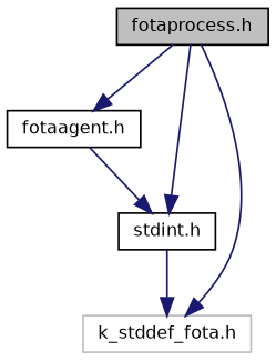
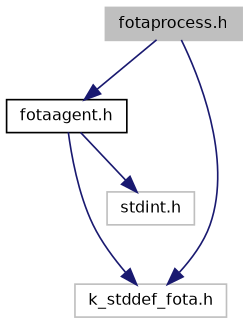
  digraph {
    node [color=black fillcolor=white fontname=Helvetica fontsize=10 shape=record style=filled]
    edge [color=midnightblue fontname=Helvetica fontsize=10 labelfontname=Helvetica labelfontsize=10 style=solid]
-   n1 [fillcolor=grey75 fontcolor=black height=0.2 label="fotaprocess.h" width=0.4]
+   n1 [color=grey75 fillcolor=grey75 fontcolor=black height=0.2 label="fotaprocess.h" width=0.4]
    n2 [height=0.2 label="fotaagent.h" width=0.4]
    n3 [color=grey75 height=0.2 label="k_stddef_fota.h" width=0.4]
-   n4 [height=0.2 label="stdint.h" width=0.4]
+   n4 [color=grey75 height=0.2 label="stdint.h" width=0.4]
    n1 -> n2
    n1 -> n3
-   n1 -> n4
-   n4 -> n3
+   n2 -> n3
    n2 -> n4
  }
